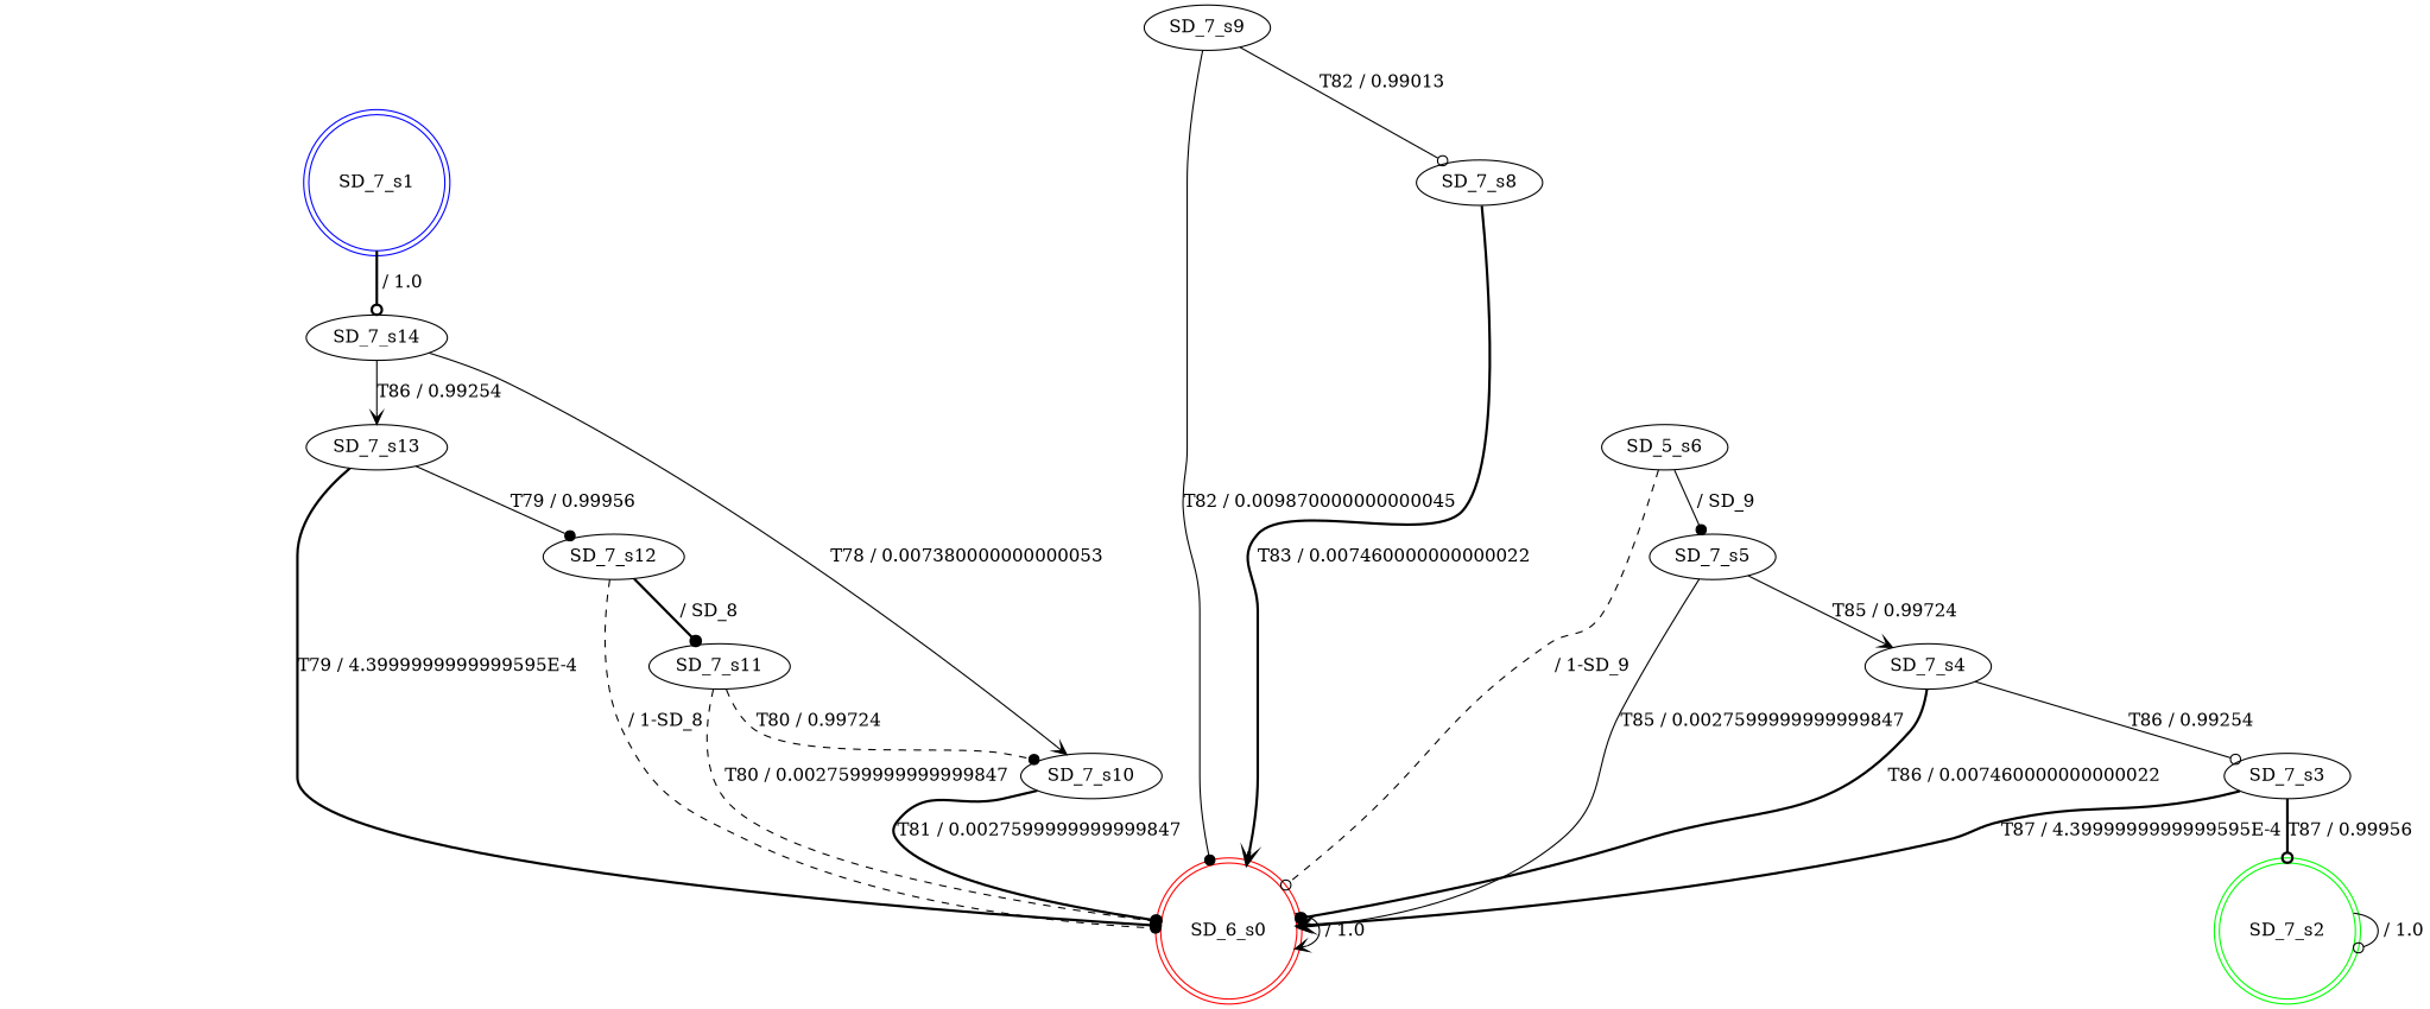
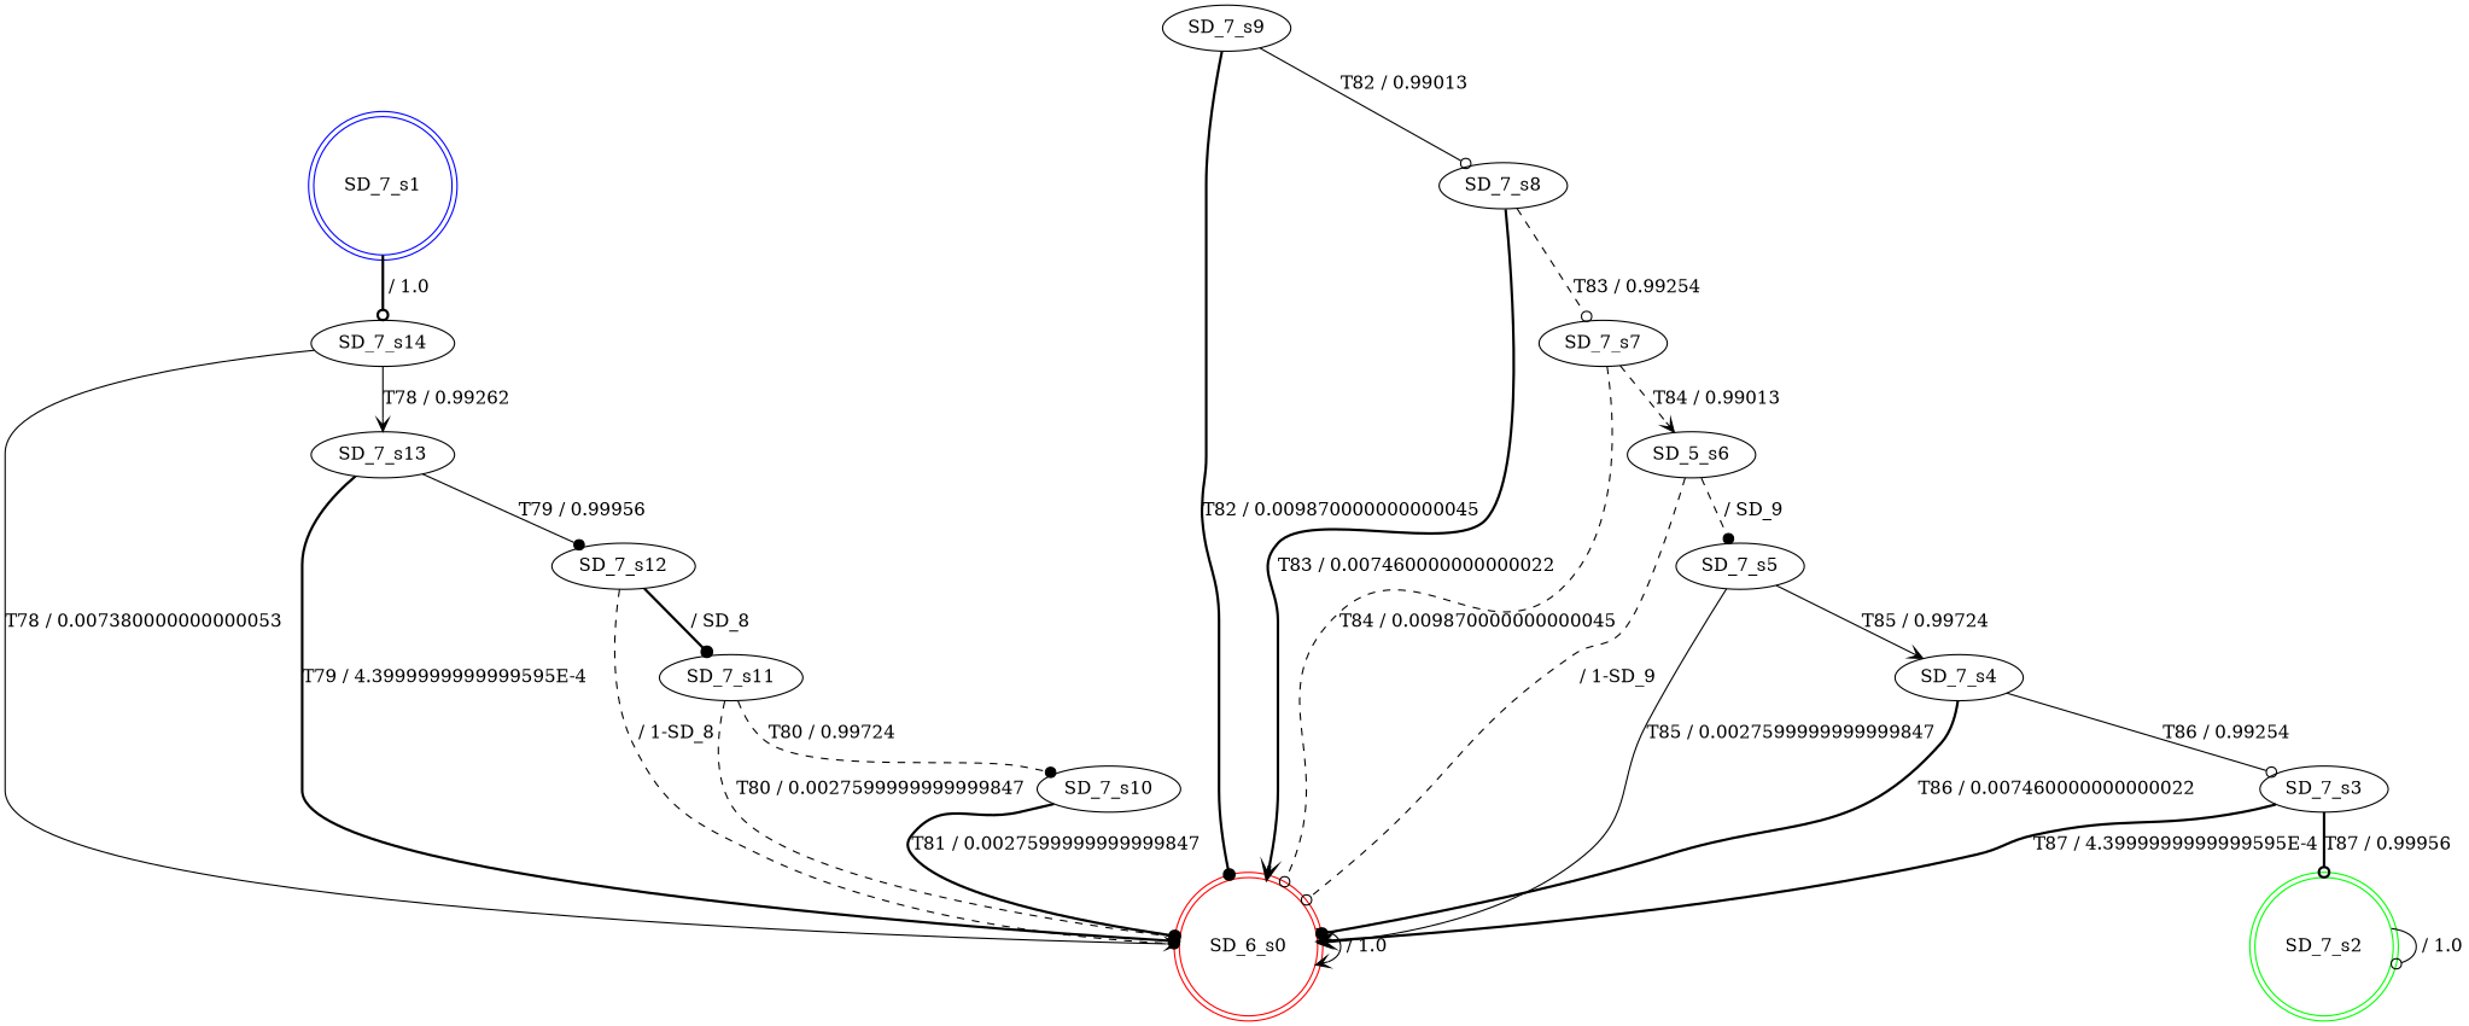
  digraph {
    edge [arrowhead=odot style=solid]
    n1 [color=red label=SD_6_s0 shape=doublecircle]
    n2 [color=blue label=SD_7_s1 shape=doublecircle]
    n3 [label=SD_7_s14]
    n4 [label=SD_7_s13]
    n5 [color=green label=SD_7_s2 shape=doublecircle]
    n6 [label=SD_7_s3]
    n7 [label=SD_7_s4]
    n8 [label=SD_7_s5]
    n9 [label=SD_5_s6]
+   n10 [label=SD_7_s7]
    n11 [label=SD_7_s8]
    n12 [label=SD_7_s9]
    n13 [label=SD_7_s10]
    n14 [label=SD_7_s11]
    n15 [label=SD_7_s12]
    n1 -> n1 [arrowhead=vee label=" / 1.0"]
    n2 -> n3 [label=" / 1.0" style=bold]
-   n3 -> n13 [arrowhead=vee label="T78 / 0.007380000000000053"]
-   n3 -> n4 [arrowhead=vee label="T86 / 0.99254"]
+   n3 -> n1 [arrowhead=vee label="T78 / 0.007380000000000053"]
+   n3 -> n4 [arrowhead=vee label="T78 / 0.99262"]
    n4 -> n1 [arrowhead=dot label="T79 / 4.3999999999999595E-4" style=bold]
    n4 -> n15 [arrowhead=dot label="T79 / 0.99956"]
    n5 -> n5 [label=" / 1.0"]
    n6 -> n1 [arrowhead=vee label="T87 / 4.3999999999999595E-4" style=bold]
    n6 -> n5 [label="T87 / 0.99956" style=bold]
    n7 -> n1 [arrowhead=dot label="T86 / 0.007460000000000022" style=bold]
    n7 -> n6 [label="T86 / 0.99254"]
    n8 -> n1 [arrowhead=vee label="T85 / 0.0027599999999999847"]
    n8 -> n7 [arrowhead=vee label="T85 / 0.99724"]
    n9 -> n1 [label=" / 1-SD_9" style=dashed]
-   n9 -> n8 [arrowhead=dot label=" / SD_9"]
+   n9 -> n8 [arrowhead=dot label=" / SD_9" style=dashed]
+   n10 -> n1 [label="T84 / 0.009870000000000045" style=dashed]
+   n10 -> n9 [arrowhead=vee label="T84 / 0.99013" style=dashed]
    n11 -> n1 [arrowhead=vee label="T83 / 0.007460000000000022" style=bold]
-   n12 -> n1 [arrowhead=dot label="T82 / 0.009870000000000045"]
+   n11 -> n10 [label="T83 / 0.99254" style=dashed]
+   n12 -> n1 [arrowhead=dot label="T82 / 0.009870000000000045" style=bold]
    n12 -> n11 [label="T82 / 0.99013"]
    n13 -> n1 [label="T81 / 0.0027599999999999847" style=bold]
    n14 -> n1 [arrowhead=dot label="T80 / 0.0027599999999999847" style=dashed]
    n14 -> n13 [arrowhead=dot label="T80 / 0.99724" style=dashed]
    n15 -> n1 [arrowhead=dot label=" / 1-SD_8" style=dashed]
    n15 -> n14 [arrowhead=dot label=" / SD_8" style=bold]
  }
